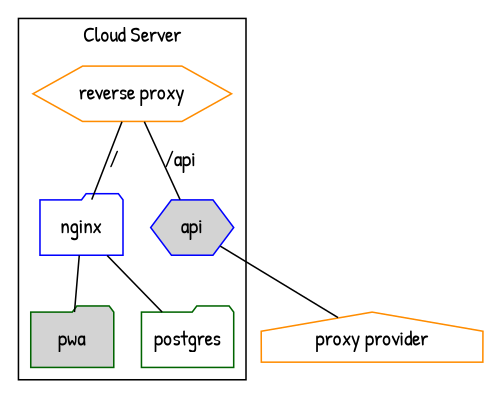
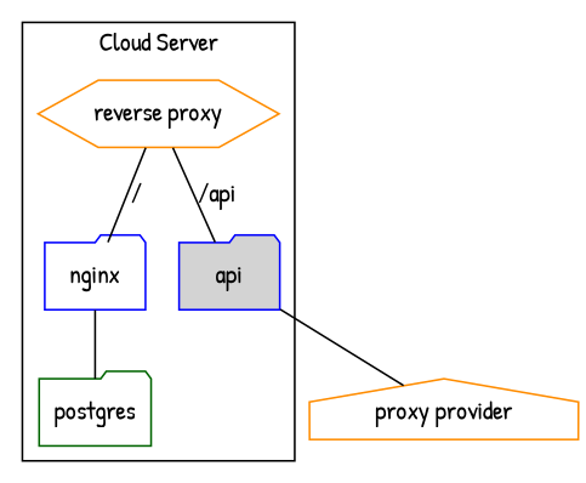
  graph {
    fontname="Patrick Hand"
    node [color=darkorange fontname="Patrick Hand" shape=folder]
    edge [fontname="Patrick Hand"]
    n1 [label="reverse proxy" shape=hexagon]
    n2 [color=blue label=nginx]
-   pwa [color=darkgreen fillcolor=lightgrey style=filled]
-   api [color=blue fillcolor=lightgrey shape=hexagon style=filled]
+   api [color=blue fillcolor=lightgrey style=filled]
    postgres [color=darkgreen]
    n6 [label="proxy provider" shape=house]
    subgraph cluster_1 {
      label="Cloud Server"
      n1
      n2
-     pwa
      api
      postgres
    }
    n1 -- n2 [label="/"]
    n1 -- api [label="/api"]
-   n2 -- pwa
    n2 -- postgres
    api -- n6
  }
